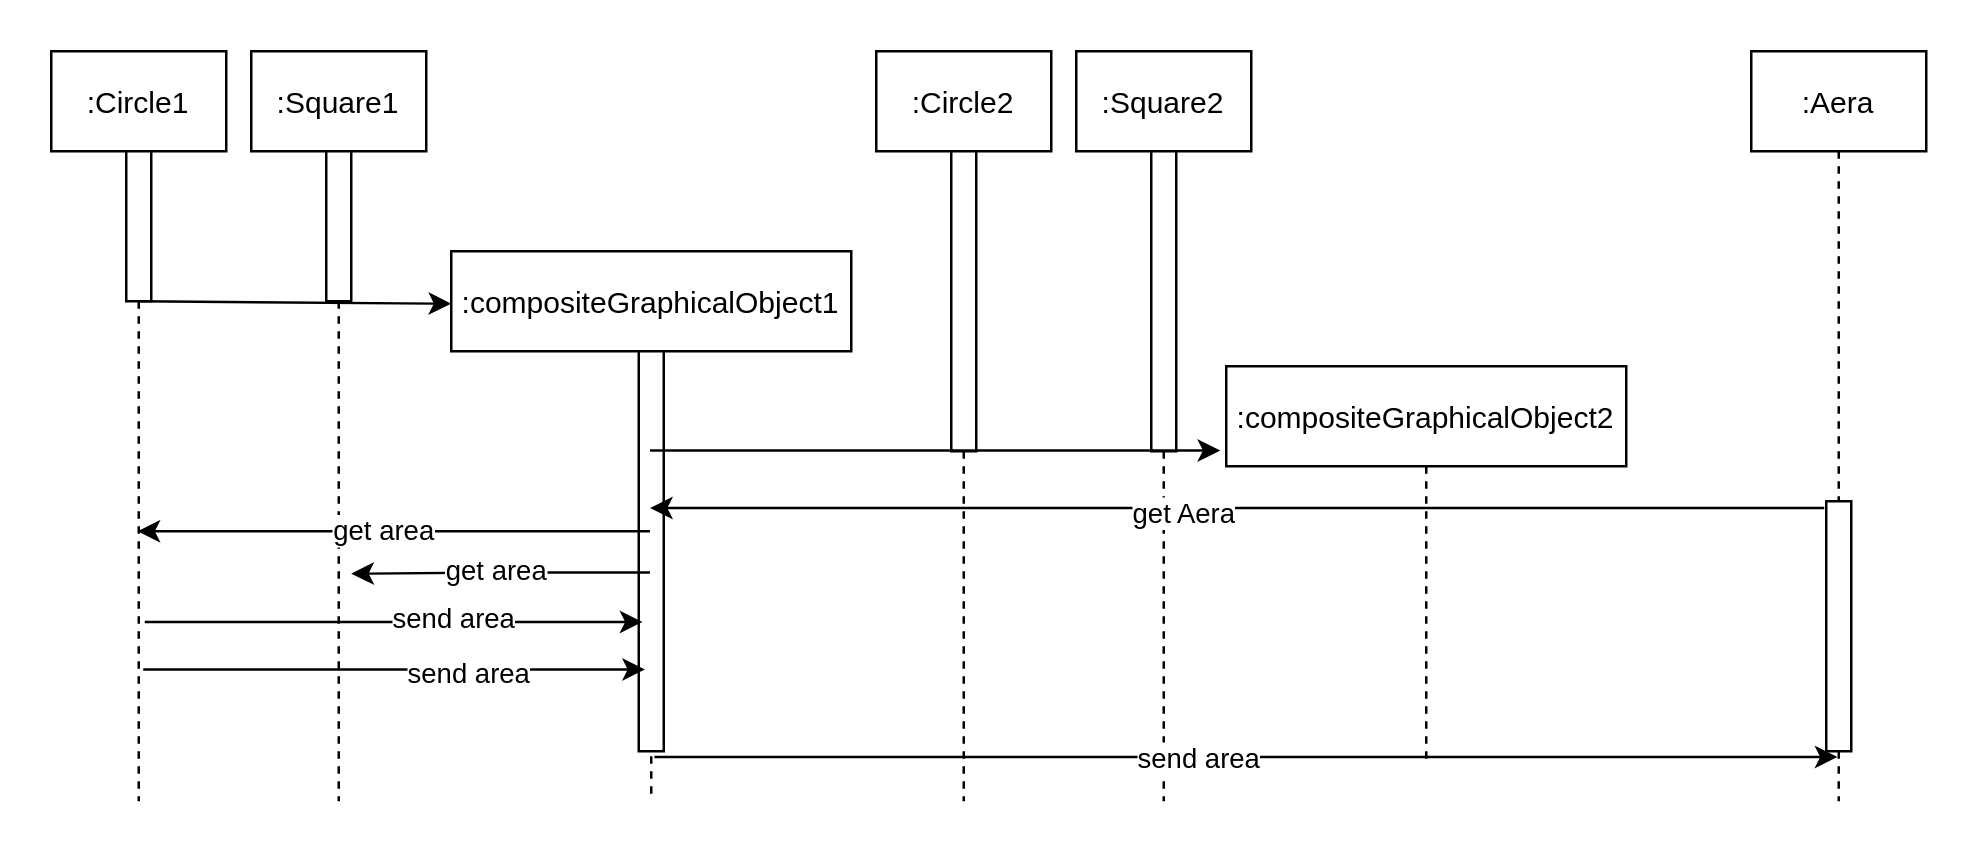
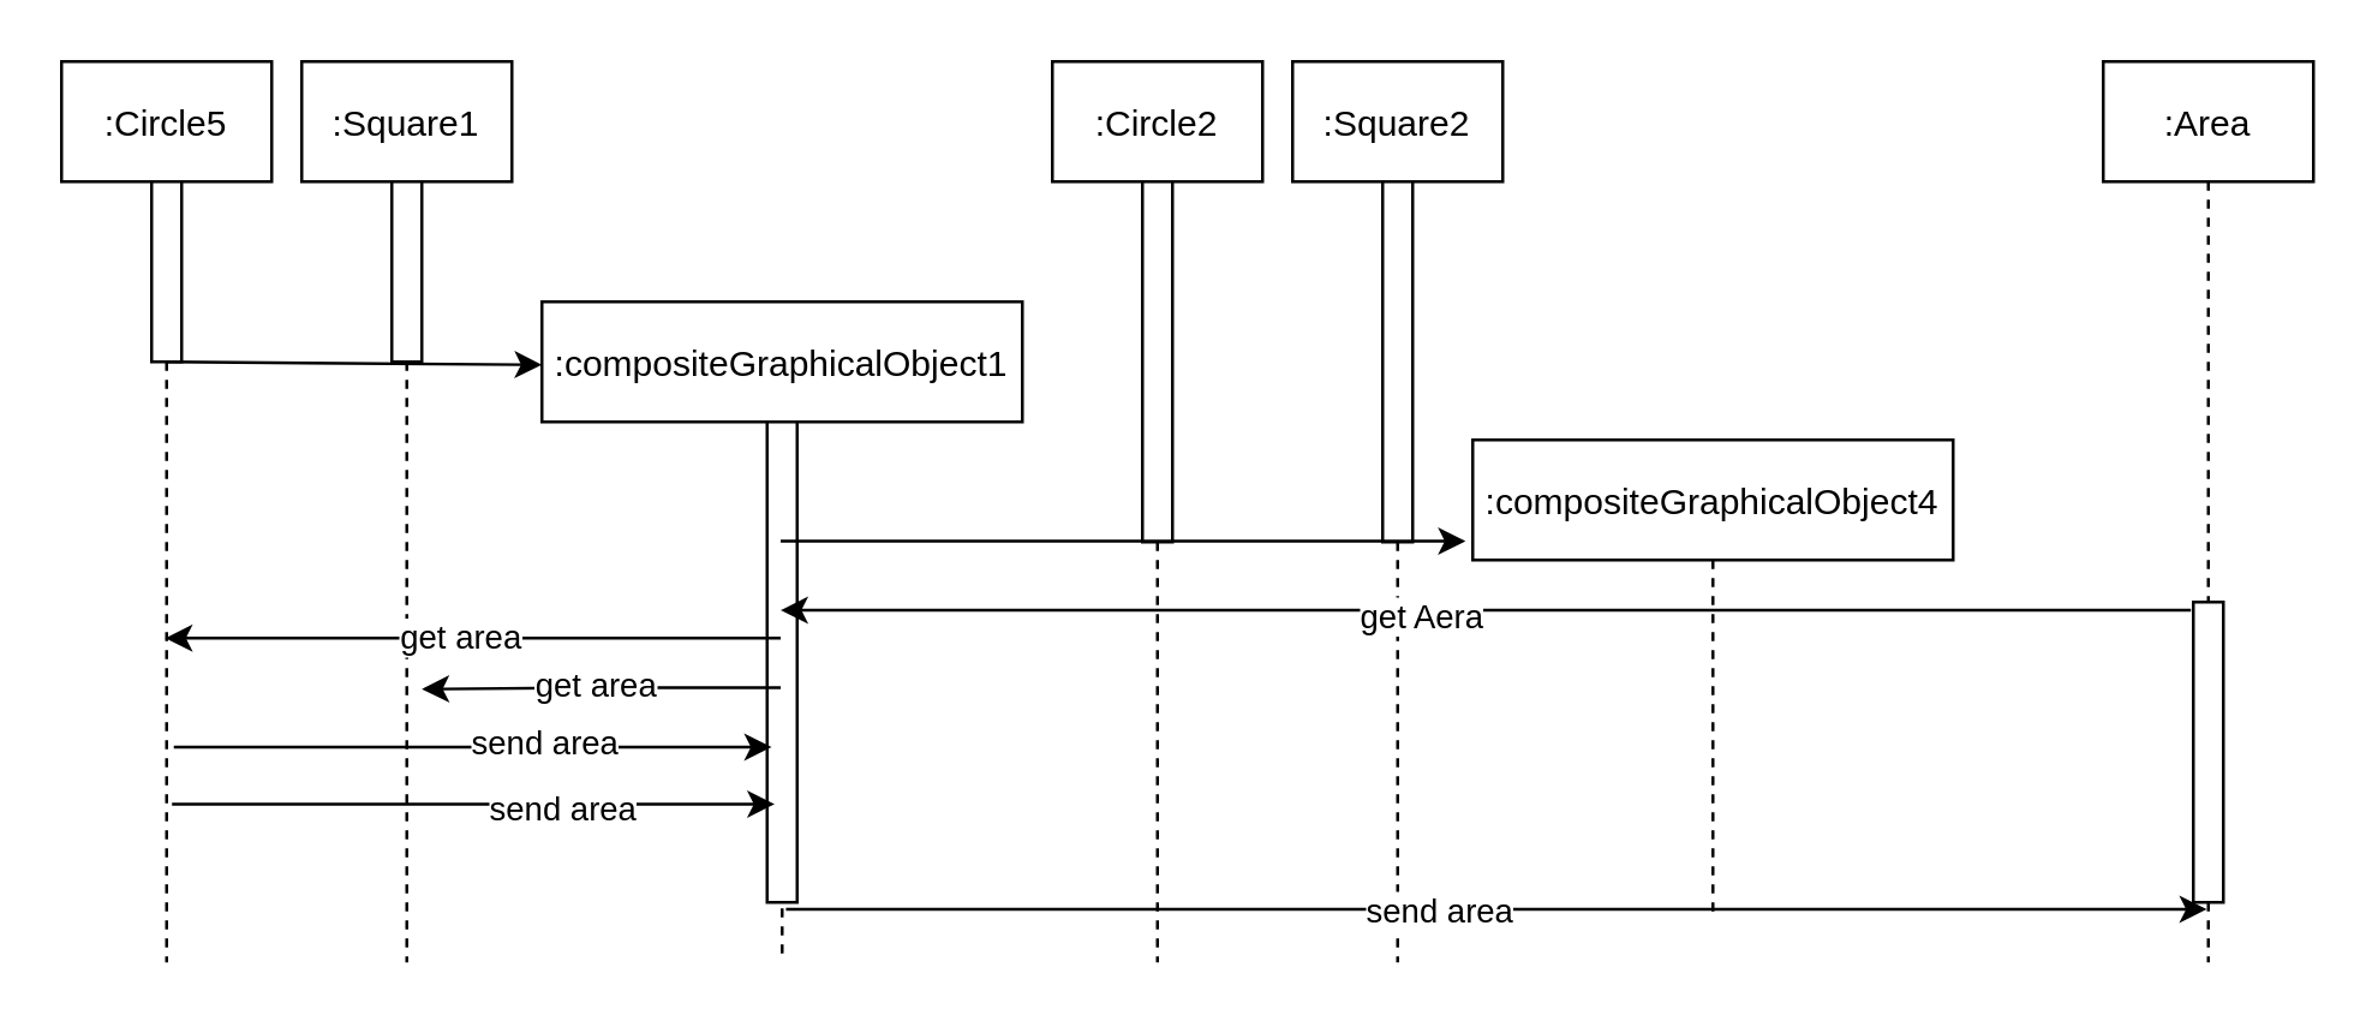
  <mxCell id="0" />
  <mxCell id="1" parent="0" />
- <mxCell id="2" value=":Circle1" style="shape=umlLifeline;perimeter=lifelinePerimeter;container=1;collapsible=0;recursiveResize=0;rounded=0;shadow=0;strokeWidth=1;" parent="1" vertex="1"><mxGeometry x="20" y="20" width="70" height="300" as="geometry" /></mxCell>
+ <mxCell id="2" value=":Circle5" style="shape=umlLifeline;perimeter=lifelinePerimeter;container=1;collapsible=0;recursiveResize=0;rounded=0;shadow=0;strokeWidth=1;" parent="1" vertex="1"><mxGeometry x="20" y="20" width="70" height="300" as="geometry" /></mxCell>
  <mxCell id="3" value="" style="rounded=0;whiteSpace=wrap;html=1;" vertex="1" parent="2"><mxGeometry x="30" y="40" width="10" height="60" as="geometry" /></mxCell>
  <mxCell id="4" value=":Square1" style="shape=umlLifeline;perimeter=lifelinePerimeter;container=1;collapsible=0;recursiveResize=0;rounded=0;shadow=0;strokeWidth=1;" parent="1" vertex="1"><mxGeometry x="100" y="20" width="70" height="300" as="geometry" /></mxCell>
  <mxCell id="5" value="" style="rounded=0;whiteSpace=wrap;html=1;" vertex="1" parent="4"><mxGeometry x="30" y="40" width="10" height="60" as="geometry" /></mxCell>
  <mxCell id="6" value=":compositeGraphicalObject1" style="shape=umlLifeline;perimeter=lifelinePerimeter;container=1;collapsible=0;recursiveResize=0;rounded=0;shadow=0;strokeWidth=1;" vertex="1" parent="1"><mxGeometry x="180" y="100" width="160" height="220" as="geometry" /></mxCell>
  <mxCell id="7" value="" style="rounded=0;whiteSpace=wrap;html=1;" vertex="1" parent="6"><mxGeometry x="75" y="40" width="10" height="160" as="geometry" /></mxCell>
  <mxCell id="8" value="" style="endArrow=classic;html=1;rounded=0;" edge="1" parent="1"><mxGeometry width="50" height="50" relative="1" as="geometry"><mxPoint x="55" y="120" as="sourcePoint" /><mxPoint x="180" y="121" as="targetPoint" /></mxGeometry></mxCell>
  <mxCell id="9" value=":Circle2" style="shape=umlLifeline;perimeter=lifelinePerimeter;container=1;collapsible=0;recursiveResize=0;rounded=0;shadow=0;strokeWidth=1;" vertex="1" parent="1"><mxGeometry x="350" y="20" width="70" height="300" as="geometry" /></mxCell>
  <mxCell id="10" value="" style="rounded=0;whiteSpace=wrap;html=1;" vertex="1" parent="9"><mxGeometry x="30" y="40" width="10" height="120" as="geometry" /></mxCell>
  <mxCell id="11" value=":Square2" style="shape=umlLifeline;perimeter=lifelinePerimeter;container=1;collapsible=0;recursiveResize=0;rounded=0;shadow=0;strokeWidth=1;" vertex="1" parent="1"><mxGeometry x="430" y="20" width="70" height="300" as="geometry" /></mxCell>
  <mxCell id="12" value="" style="rounded=0;whiteSpace=wrap;html=1;" vertex="1" parent="11"><mxGeometry x="30" y="40" width="10" height="120" as="geometry" /></mxCell>
- <mxCell id="13" value=":compositeGraphicalObject2" style="shape=umlLifeline;perimeter=lifelinePerimeter;container=1;collapsible=0;recursiveResize=0;rounded=0;shadow=0;strokeWidth=1;" vertex="1" parent="1"><mxGeometry x="490" y="146" width="160" height="160" as="geometry" /></mxCell>
+ <mxCell id="13" value=":compositeGraphicalObject4" style="shape=umlLifeline;perimeter=lifelinePerimeter;container=1;collapsible=0;recursiveResize=0;rounded=0;shadow=0;strokeWidth=1;" vertex="1" parent="1"><mxGeometry x="490" y="146" width="160" height="160" as="geometry" /></mxCell>
  <mxCell id="14" value="" style="endArrow=classic;html=1;rounded=0;entryX=-0.015;entryY=0.092;entryDx=0;entryDy=0;entryPerimeter=0;" edge="1" parent="1"><mxGeometry width="50" height="50" relative="1" as="geometry"><mxPoint x="259.5" y="179.72" as="sourcePoint" /><mxPoint x="487.6" y="179.72" as="targetPoint" /></mxGeometry></mxCell>
- <mxCell id="15" value=":Aera" style="shape=umlLifeline;perimeter=lifelinePerimeter;container=1;collapsible=0;recursiveResize=0;rounded=0;shadow=0;strokeWidth=1;" vertex="1" parent="1"><mxGeometry x="700" y="20" width="70" height="300" as="geometry" /></mxCell>
+ <mxCell id="15" value=":Area" style="shape=umlLifeline;perimeter=lifelinePerimeter;container=1;collapsible=0;recursiveResize=0;rounded=0;shadow=0;strokeWidth=1;" vertex="1" parent="1"><mxGeometry x="700" y="20" width="70" height="300" as="geometry" /></mxCell>
  <mxCell id="16" value="" style="rounded=0;whiteSpace=wrap;html=1;" vertex="1" parent="15"><mxGeometry x="30" y="180" width="10" height="100" as="geometry" /></mxCell>
  <mxCell id="17" value="" style="endArrow=classic;html=1;rounded=0;" edge="1" parent="1"><mxGeometry width="50" height="50" relative="1" as="geometry"><mxPoint x="259.5" y="212" as="sourcePoint" /><mxPoint x="54.5" y="212" as="targetPoint" /><Array as="points"><mxPoint x="220" y="212" /></Array></mxGeometry></mxCell>
  <mxCell id="18" value="get area" style="edgeLabel;html=1;align=center;verticalAlign=middle;resizable=0;points=[];" vertex="1" connectable="0" parent="17"><mxGeometry x="0.045" y="-1" relative="1" as="geometry"><mxPoint as="offset" /></mxGeometry></mxCell>
  <mxCell id="19" value="" style="endArrow=classic;html=1;rounded=0;" edge="1" parent="1"><mxGeometry width="50" height="50" relative="1" as="geometry"><mxPoint x="259.5" y="228.5" as="sourcePoint" /><mxPoint x="140" y="229" as="targetPoint" /><Array as="points"><mxPoint x="198" y="228.5" /></Array></mxGeometry></mxCell>
  <mxCell id="20" value="get area" style="edgeLabel;html=1;align=center;verticalAlign=middle;resizable=0;points=[];" vertex="1" connectable="0" parent="19"><mxGeometry x="0.045" y="-1" relative="1" as="geometry"><mxPoint as="offset" /></mxGeometry></mxCell>
  <mxCell id="21" value="" style="endArrow=classic;html=1;rounded=0;exitX=0.577;exitY=0.721;exitDx=0;exitDy=0;exitPerimeter=0;" edge="1" parent="1"><mxGeometry width="50" height="50" relative="1" as="geometry"><mxPoint x="57.39" y="248.3" as="sourcePoint" /><mxPoint x="256.5" y="248.3" as="targetPoint" /></mxGeometry></mxCell>
  <mxCell id="22" value="send area" style="edgeLabel;html=1;align=center;verticalAlign=middle;resizable=0;points=[];" vertex="1" connectable="0" parent="21"><mxGeometry x="0.236" y="2" relative="1" as="geometry"><mxPoint as="offset" /></mxGeometry></mxCell>
  <mxCell id="23" value="" style="endArrow=classic;html=1;rounded=0;exitX=0.554;exitY=0.801;exitDx=0;exitDy=0;exitPerimeter=0;" edge="1" parent="1"><mxGeometry width="50" height="50" relative="1" as="geometry"><mxPoint x="56.78" y="267.3" as="sourcePoint" /><mxPoint x="257.5" y="267.3" as="targetPoint" /></mxGeometry></mxCell>
  <mxCell id="24" value="send area" style="edgeLabel;html=1;align=center;verticalAlign=middle;resizable=0;points=[];" vertex="1" connectable="0" parent="23"><mxGeometry x="0.292" y="-1" relative="1" as="geometry"><mxPoint as="offset" /></mxGeometry></mxCell>
  <mxCell id="25" value="" style="endArrow=classic;html=1;rounded=0;exitX=0.508;exitY=0.815;exitDx=0;exitDy=0;exitPerimeter=0;" edge="1" parent="1"><mxGeometry width="50" height="50" relative="1" as="geometry"><mxPoint x="261.28" y="302.3" as="sourcePoint" /><mxPoint x="734.5" y="302.3" as="targetPoint" /></mxGeometry></mxCell>
  <mxCell id="26" value="send area" style="edgeLabel;html=1;align=center;verticalAlign=middle;resizable=0;points=[];" vertex="1" connectable="0" parent="25"><mxGeometry x="-0.082" relative="1" as="geometry"><mxPoint as="offset" /></mxGeometry></mxCell>
  <mxCell id="27" value="" style="endArrow=classic;html=1;rounded=0;exitX=0.417;exitY=0.609;exitDx=0;exitDy=0;exitPerimeter=0;" edge="1" parent="1" source="15" target="6"><mxGeometry width="50" height="50" relative="1" as="geometry"><mxPoint x="380" y="240" as="sourcePoint" /><mxPoint x="430" y="190" as="targetPoint" /></mxGeometry></mxCell>
  <mxCell id="28" value="get Aera" style="edgeLabel;html=1;align=center;verticalAlign=middle;resizable=0;points=[];" vertex="1" connectable="0" parent="27"><mxGeometry x="0.093" y="2" relative="1" as="geometry"><mxPoint as="offset" /></mxGeometry></mxCell>
